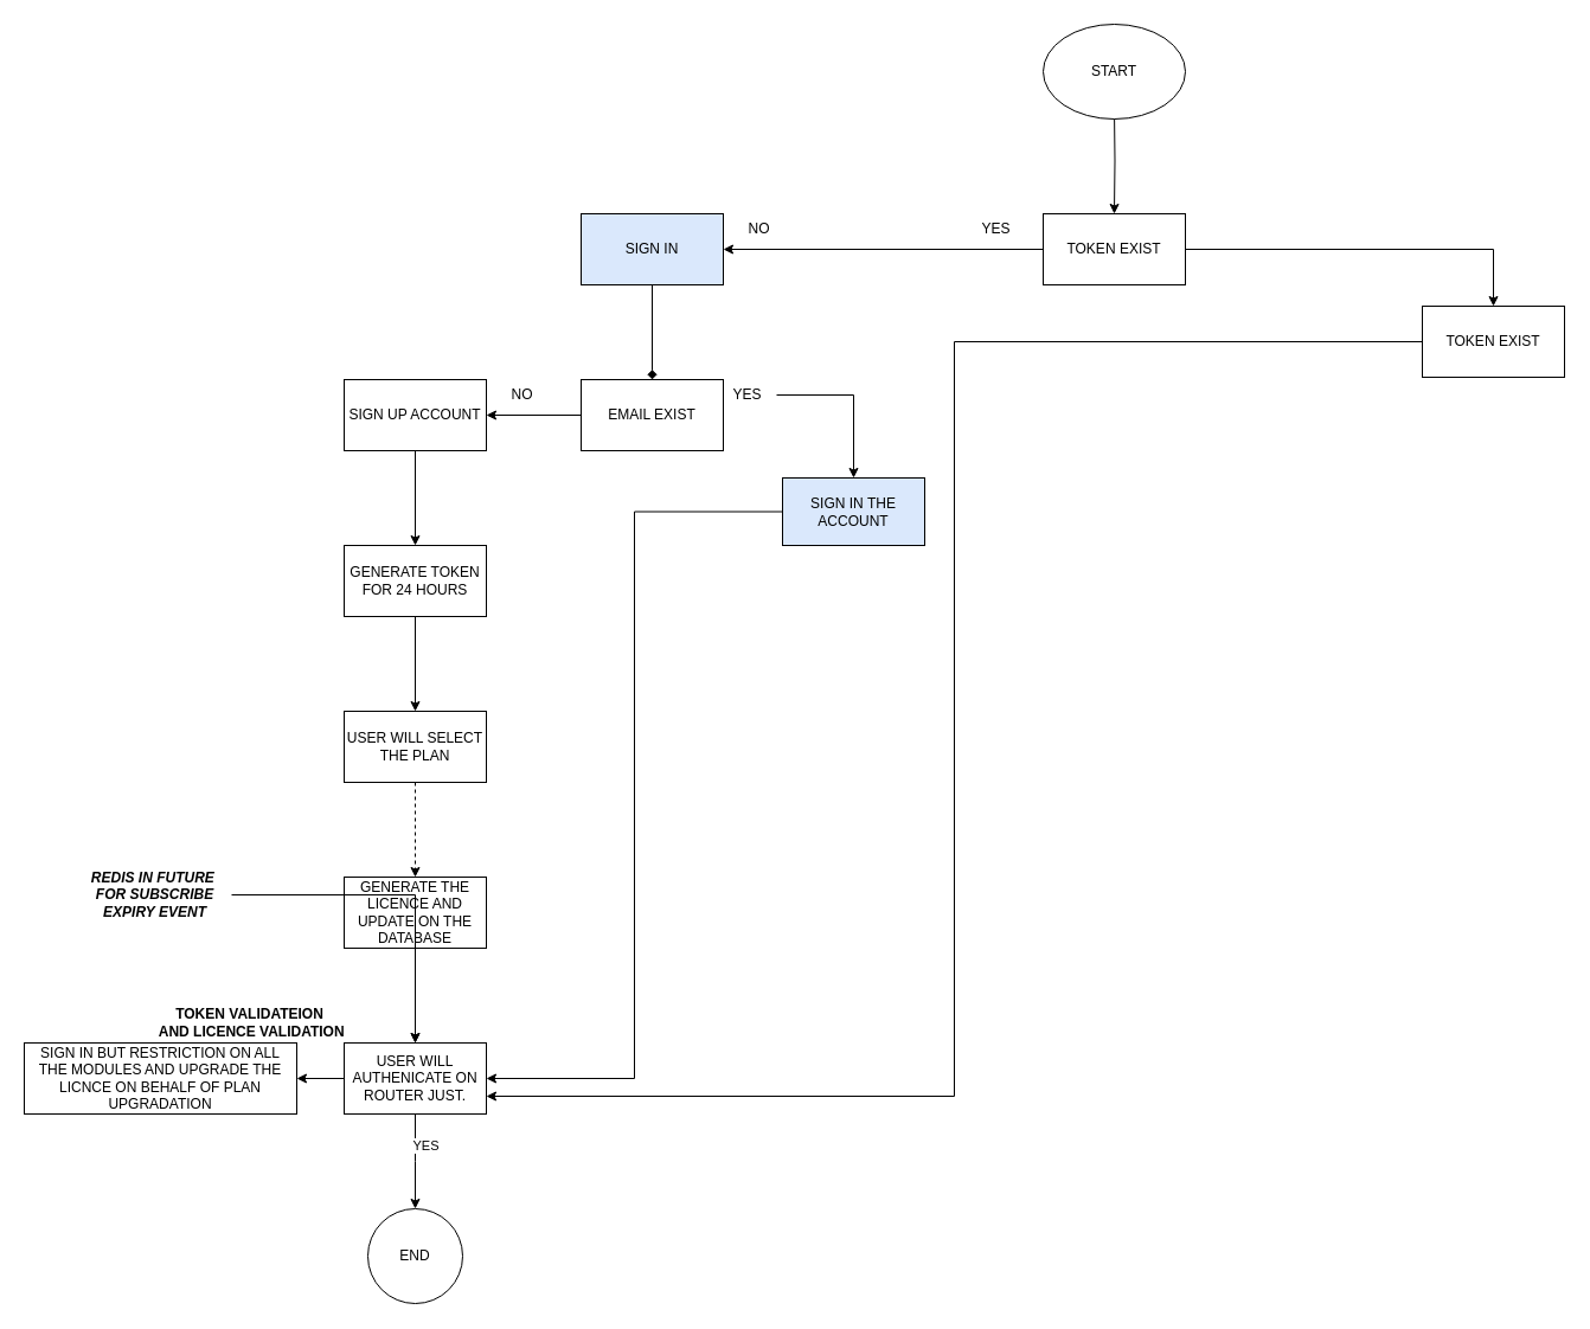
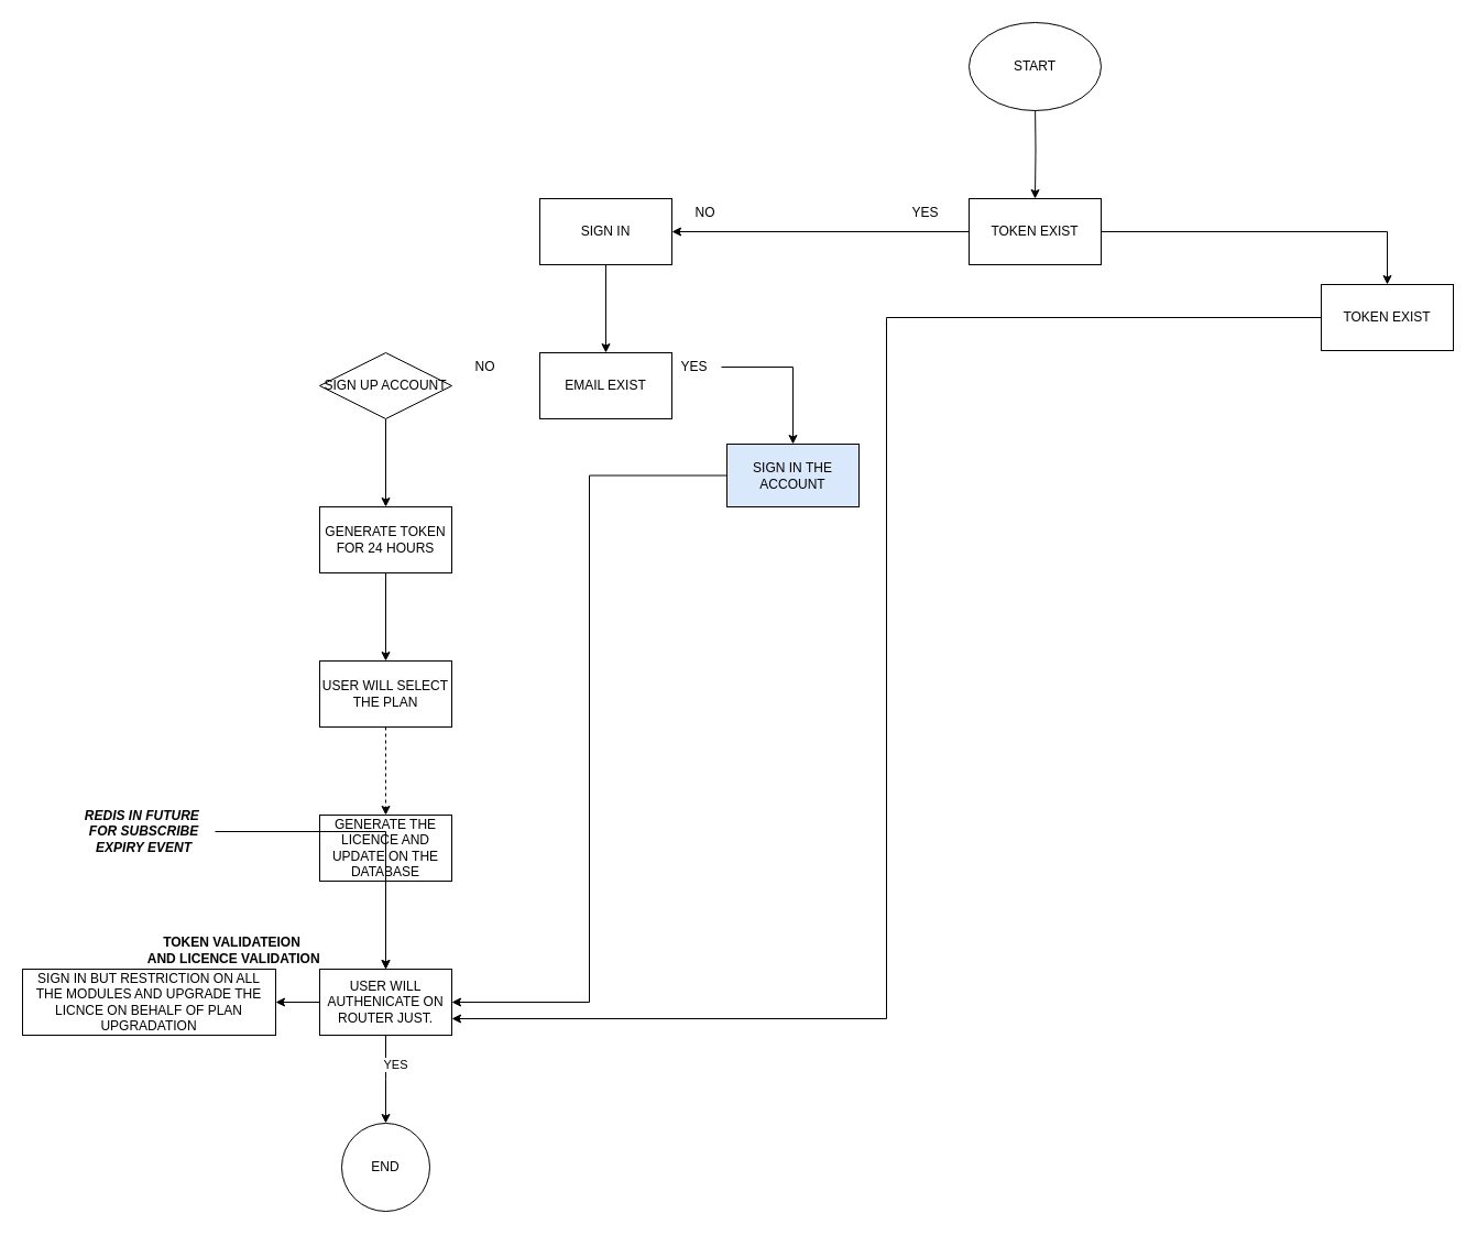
  <mxCell id="0" />
  <mxCell id="1" parent="0" />
  <mxCell id="2" value="" style="edgeStyle=orthogonalEdgeStyle;rounded=0;orthogonalLoop=1;jettySize=auto;html=1;" edge="1" parent="1" target="5"><mxGeometry relative="1" as="geometry"><mxPoint x="940" y="90" as="sourcePoint" /></mxGeometry></mxCell>
  <mxCell id="3" value="" style="edgeStyle=orthogonalEdgeStyle;rounded=0;orthogonalLoop=1;jettySize=auto;html=1;" edge="1" parent="1" source="5" target="7"><mxGeometry relative="1" as="geometry" /></mxCell>
  <mxCell id="4" value="" style="edgeStyle=orthogonalEdgeStyle;rounded=0;orthogonalLoop=1;jettySize=auto;html=1;" edge="1" parent="1" source="5" target="10"><mxGeometry relative="1" as="geometry" /></mxCell>
  <mxCell id="5" value="TOKEN EXIST" style="rounded=0;whiteSpace=wrap;html=1;" vertex="1" parent="1"><mxGeometry x="880" y="180" width="120" height="60" as="geometry" /></mxCell>
- <mxCell id="6" value="" style="edgeStyle=orthogonalEdgeStyle;rounded=0;orthogonalLoop=1;jettySize=auto;html=1;endArrow=diamond;" edge="1" parent="1" source="7" target="13"><mxGeometry relative="1" as="geometry" /></mxCell>
- <mxCell id="7" value="SIGN IN" style="rounded=0;whiteSpace=wrap;html=1;fillColor=#dae8fc;" vertex="1" parent="1"><mxGeometry x="490" y="180" width="120" height="60" as="geometry" /></mxCell>
+ <mxCell id="6" value="" style="edgeStyle=orthogonalEdgeStyle;rounded=0;orthogonalLoop=1;jettySize=auto;html=1;" edge="1" parent="1" source="7" target="13"><mxGeometry relative="1" as="geometry" /></mxCell>
+ <mxCell id="7" value="SIGN IN" style="rounded=0;whiteSpace=wrap;html=1;" vertex="1" parent="1"><mxGeometry x="490" y="180" width="120" height="60" as="geometry" /></mxCell>
  <mxCell id="8" value="NO" style="text;html=1;align=center;verticalAlign=middle;resizable=0;points=[];autosize=1;strokeColor=none;fillColor=none;" vertex="1" parent="1"><mxGeometry x="620" y="178" width="40" height="30" as="geometry" /></mxCell>
  <mxCell id="9" style="edgeStyle=orthogonalEdgeStyle;rounded=0;orthogonalLoop=1;jettySize=auto;html=1;entryX=1;entryY=0.75;entryDx=0;entryDy=0;" edge="1" parent="1" source="10" target="30"><mxGeometry relative="1" as="geometry" /></mxCell>
  <mxCell id="10" value="TOKEN EXIST" style="rounded=0;whiteSpace=wrap;html=1;" vertex="1" parent="1"><mxGeometry x="1200" y="258" width="120" height="60" as="geometry" /></mxCell>
  <mxCell id="11" value="YES" style="text;html=1;align=center;verticalAlign=middle;resizable=0;points=[];autosize=1;strokeColor=none;fillColor=none;" vertex="1" parent="1"><mxGeometry x="815" y="178" width="50" height="30" as="geometry" /></mxCell>
- <mxCell id="12" value="" style="edgeStyle=orthogonalEdgeStyle;rounded=0;orthogonalLoop=1;jettySize=auto;html=1;" edge="1" parent="1" source="13" target="15"><mxGeometry relative="1" as="geometry" /></mxCell>
  <mxCell id="13" value="EMAIL EXIST" style="rounded=0;whiteSpace=wrap;html=1;" vertex="1" parent="1"><mxGeometry x="490" y="320" width="120" height="60" as="geometry" /></mxCell>
  <mxCell id="14" value="" style="edgeStyle=orthogonalEdgeStyle;rounded=0;orthogonalLoop=1;jettySize=auto;html=1;" edge="1" parent="1" source="15" target="22"><mxGeometry relative="1" as="geometry" /></mxCell>
- <mxCell id="15" value="SIGN UP ACCOUNT" style="rounded=0;whiteSpace=wrap;html=1;" vertex="1" parent="1"><mxGeometry x="290" y="320" width="120" height="60" as="geometry" /></mxCell>
+ <mxCell id="15" value="SIGN UP ACCOUNT" style="rhombus;whiteSpace=wrap;html=1;" vertex="1" parent="1"><mxGeometry x="290" y="320" width="120" height="60" as="geometry" /></mxCell>
  <mxCell id="16" value="NO" style="text;html=1;align=center;verticalAlign=middle;resizable=0;points=[];autosize=1;strokeColor=none;fillColor=none;" vertex="1" parent="1"><mxGeometry x="420" y="318" width="40" height="30" as="geometry" /></mxCell>
  <mxCell id="17" value="" style="edgeStyle=orthogonalEdgeStyle;rounded=0;orthogonalLoop=1;jettySize=auto;html=1;" edge="1" parent="1" source="18" target="20"><mxGeometry relative="1" as="geometry" /></mxCell>
  <mxCell id="18" value="YES" style="text;html=1;align=center;verticalAlign=middle;resizable=0;points=[];autosize=1;strokeColor=none;fillColor=none;" vertex="1" parent="1"><mxGeometry x="605" y="318" width="50" height="30" as="geometry" /></mxCell>
  <mxCell id="19" style="edgeStyle=orthogonalEdgeStyle;rounded=0;orthogonalLoop=1;jettySize=auto;html=1;entryX=1;entryY=0.5;entryDx=0;entryDy=0;" edge="1" parent="1" source="20" target="30"><mxGeometry relative="1" as="geometry" /></mxCell>
  <mxCell id="20" value="SIGN IN THE ACCOUNT" style="whiteSpace=wrap;html=1;fillColor=#dae8fc;" vertex="1" parent="1"><mxGeometry x="660" y="403" width="120" height="57" as="geometry" /></mxCell>
  <mxCell id="21" value="" style="edgeStyle=orthogonalEdgeStyle;rounded=0;orthogonalLoop=1;jettySize=auto;html=1;" edge="1" parent="1" source="22" target="24"><mxGeometry relative="1" as="geometry" /></mxCell>
  <mxCell id="22" value="GENERATE TOKEN FOR 24 HOURS" style="rounded=0;whiteSpace=wrap;html=1;" vertex="1" parent="1"><mxGeometry x="290" y="460" width="120" height="60" as="geometry" /></mxCell>
  <mxCell id="23" value="" style="edgeStyle=orthogonalEdgeStyle;rounded=0;orthogonalLoop=1;jettySize=auto;html=1;dashed=1;" edge="1" parent="1" source="24" target="26"><mxGeometry relative="1" as="geometry" /></mxCell>
  <mxCell id="24" value="USER WILL SELECT THE PLAN" style="rounded=0;whiteSpace=wrap;html=1;" vertex="1" parent="1"><mxGeometry x="290" y="600" width="120" height="60" as="geometry" /></mxCell>
  <mxCell id="25" value="" style="edgeStyle=orthogonalEdgeStyle;rounded=0;orthogonalLoop=1;jettySize=auto;html=1;" edge="1" parent="1" source="26" target="30"><mxGeometry relative="1" as="geometry" /></mxCell>
  <mxCell id="26" value="GENERATE THE LICENCE AND UPDATE ON THE DATABASE" style="rounded=0;whiteSpace=wrap;html=1;" vertex="1" parent="1"><mxGeometry x="290" y="740" width="120" height="60" as="geometry" /></mxCell>
  <mxCell id="27" value="" style="edgeStyle=orthogonalEdgeStyle;rounded=0;orthogonalLoop=1;jettySize=auto;html=1;" edge="1" parent="1" source="30"><mxGeometry relative="1" as="geometry"><mxPoint x="350" y="1020" as="targetPoint" /></mxGeometry></mxCell>
  <mxCell id="28" value="YES" style="edgeLabel;html=1;align=center;verticalAlign=middle;resizable=0;points=[];" vertex="1" connectable="0" parent="27"><mxGeometry x="-0.362" y="8" relative="1" as="geometry"><mxPoint as="offset" /></mxGeometry></mxCell>
  <mxCell id="29" value="" style="edgeStyle=orthogonalEdgeStyle;rounded=0;orthogonalLoop=1;jettySize=auto;html=1;" edge="1" parent="1" source="30" target="36"><mxGeometry relative="1" as="geometry" /></mxCell>
  <mxCell id="30" value="USER WILL AUTHENICATE ON ROUTER JUST." style="whiteSpace=wrap;html=1;rounded=0;" vertex="1" parent="1"><mxGeometry x="290" y="880" width="120" height="60" as="geometry" /></mxCell>
  <mxCell id="31" value="START" style="ellipse;whiteSpace=wrap;html=1;" vertex="1" parent="1"><mxGeometry x="880" y="20" width="120" height="80" as="geometry" /></mxCell>
  <mxCell id="32" value="" style="edgeStyle=orthogonalEdgeStyle;rounded=0;orthogonalLoop=1;jettySize=auto;html=1;" edge="1" parent="1" source="33" target="30"><mxGeometry relative="1" as="geometry" /></mxCell>
  <mxCell id="33" value="&lt;b&gt;&lt;i&gt;REDIS IN FUTURE&amp;nbsp;&lt;/i&gt;&lt;/b&gt;&lt;div&gt;&lt;b&gt;&lt;i&gt;FOR SUBSCRIBE&lt;/i&gt;&lt;/b&gt;&lt;/div&gt;&lt;div&gt;&lt;b&gt;&lt;i&gt;EXPIRY EVENT&lt;/i&gt;&lt;/b&gt;&lt;/div&gt;" style="text;html=1;align=center;verticalAlign=middle;resizable=0;points=[];autosize=1;strokeColor=none;fillColor=none;" vertex="1" parent="1"><mxGeometry x="65" y="725" width="130" height="60" as="geometry" /></mxCell>
  <mxCell id="34" value="&lt;b&gt;TOKEN VALIDATEION&lt;/b&gt;&lt;div&gt;&lt;b&gt;&amp;nbsp;AND LICENCE VALIDATION&lt;/b&gt;&lt;/div&gt;" style="text;html=1;align=center;verticalAlign=middle;resizable=0;points=[];autosize=1;strokeColor=none;fillColor=none;" vertex="1" parent="1"><mxGeometry x="120" y="843" width="180" height="40" as="geometry" /></mxCell>
  <mxCell id="35" value="END" style="ellipse;whiteSpace=wrap;html=1;" vertex="1" parent="1"><mxGeometry x="310" y="1020" width="80" height="80" as="geometry" /></mxCell>
  <mxCell id="36" value="SIGN IN BUT RESTRICTION ON ALL THE MODULES AND UPGRADE THE LICNCE ON BEHALF OF PLAN UPGRADATION" style="whiteSpace=wrap;html=1;rounded=0;" vertex="1" parent="1"><mxGeometry x="20" y="880" width="230" height="60" as="geometry" /></mxCell>
